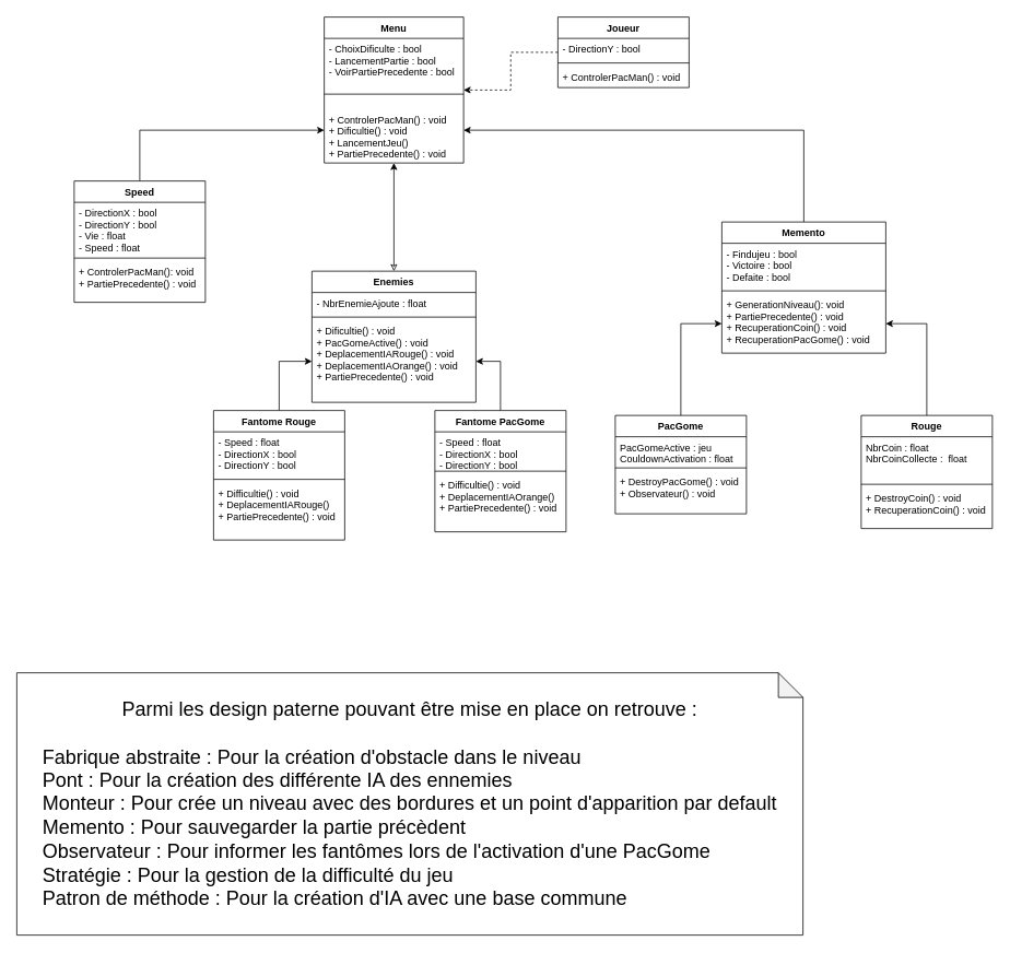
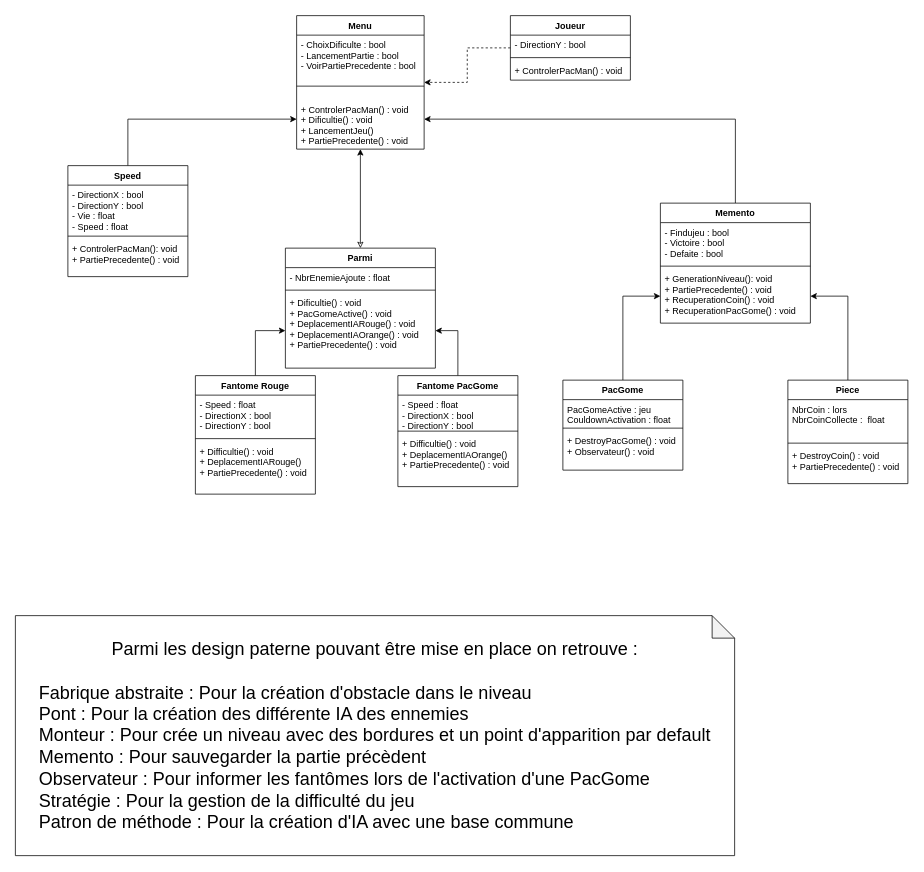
  <mxCell id="0" />
  <mxCell id="1" parent="0" />
  <mxCell id="2" style="edgeStyle=orthogonalEdgeStyle;rounded=0;orthogonalLoop=1;jettySize=auto;html=1;fontSize=24;" edge="1" parent="1" source="3" target="11"><mxGeometry relative="1" as="geometry" /></mxCell>
  <mxCell id="3" value="Speed" style="swimlane;fontStyle=1;align=center;verticalAlign=top;childLayout=stackLayout;horizontal=1;startSize=26;horizontalStack=0;resizeParent=1;resizeParentMax=0;resizeLast=0;collapsible=1;marginBottom=0;" vertex="1" parent="1"><mxGeometry x="90" y="220" width="160" height="148" as="geometry" /></mxCell>
  <mxCell id="4" value="- DirectionX : bool&#10;- DirectionY : bool&#10;- Vie : float&#10;- Speed : float" style="text;strokeColor=none;fillColor=none;align=left;verticalAlign=top;spacingLeft=4;spacingRight=4;overflow=hidden;rotatable=0;points=[[0,0.5],[1,0.5]];portConstraint=eastwest;" vertex="1" parent="3"><mxGeometry y="26" width="160" height="64" as="geometry" /></mxCell>
  <mxCell id="5" value="" style="line;strokeWidth=1;fillColor=none;align=left;verticalAlign=middle;spacingTop=-1;spacingLeft=3;spacingRight=3;rotatable=0;labelPosition=right;points=[];portConstraint=eastwest;" vertex="1" parent="3"><mxGeometry y="90" width="160" height="8" as="geometry" /></mxCell>
  <mxCell id="6" value="+ ControlerPacMan(): void &#10;+ PartiePrecedente() : void &#10;" style="text;strokeColor=none;fillColor=none;align=left;verticalAlign=top;spacingLeft=4;spacingRight=4;overflow=hidden;rotatable=0;points=[[0,0.5],[1,0.5]];portConstraint=eastwest;" vertex="1" parent="3"><mxGeometry y="98" width="160" height="50" as="geometry" /></mxCell>
  <mxCell id="7" style="edgeStyle=orthogonalEdgeStyle;rounded=0;orthogonalLoop=1;jettySize=auto;html=1;fontSize=24;startArrow=classic;startFill=1;endArrow=classic;endFill=0;" edge="1" parent="1" source="8" target="17"><mxGeometry relative="1" as="geometry" /></mxCell>
  <mxCell id="8" value="Menu" style="swimlane;fontStyle=1;align=center;verticalAlign=top;childLayout=stackLayout;horizontal=1;startSize=26;horizontalStack=0;resizeParent=1;resizeParentMax=0;resizeLast=0;collapsible=1;marginBottom=0;" vertex="1" parent="1"><mxGeometry x="395" y="20" width="170" height="178" as="geometry" /></mxCell>
  <mxCell id="9" value="- ChoixDificulte : bool&#10;- LancementPartie : bool&#10;- VoirPartiePrecedente : bool" style="text;strokeColor=none;fillColor=none;align=left;verticalAlign=top;spacingLeft=4;spacingRight=4;overflow=hidden;rotatable=0;points=[[0,0.5],[1,0.5]];portConstraint=eastwest;" vertex="1" parent="8"><mxGeometry y="26" width="170" height="64" as="geometry" /></mxCell>
  <mxCell id="10" value="" style="line;strokeWidth=1;fillColor=none;align=left;verticalAlign=middle;spacingTop=-1;spacingLeft=3;spacingRight=3;rotatable=0;labelPosition=right;points=[];portConstraint=eastwest;" vertex="1" parent="8"><mxGeometry y="90" width="170" height="8" as="geometry" /></mxCell>
  <mxCell id="11" value="&#10;+ ControlerPacMan() : void&#10;+ Dificultie() : void&#10;+ LancementJeu()&#10;+ PartiePrecedente() : void &#10;" style="text;strokeColor=none;fillColor=none;align=left;verticalAlign=top;spacingLeft=4;spacingRight=4;overflow=hidden;rotatable=0;points=[[0,0.5],[1,0.5]];portConstraint=eastwest;" vertex="1" parent="8"><mxGeometry y="98" width="170" height="80" as="geometry" /></mxCell>
  <mxCell id="12" style="edgeStyle=orthogonalEdgeStyle;rounded=0;orthogonalLoop=1;jettySize=auto;html=1;fontSize=24;" edge="1" parent="1" source="13" target="11"><mxGeometry relative="1" as="geometry" /></mxCell>
  <mxCell id="13" value="Memento" style="swimlane;fontStyle=1;align=center;verticalAlign=top;childLayout=stackLayout;horizontal=1;startSize=26;horizontalStack=0;resizeParent=1;resizeParentMax=0;resizeLast=0;collapsible=1;marginBottom=0;" vertex="1" parent="1"><mxGeometry x="880" y="270" width="200" height="160" as="geometry" /></mxCell>
  <mxCell id="14" value="- Findujeu : bool&#10;- Victoire : bool &#10;- Defaite : bool " style="text;strokeColor=none;fillColor=none;align=left;verticalAlign=top;spacingLeft=4;spacingRight=4;overflow=hidden;rotatable=0;points=[[0,0.5],[1,0.5]];portConstraint=eastwest;" vertex="1" parent="13"><mxGeometry y="26" width="200" height="54" as="geometry" /></mxCell>
  <mxCell id="15" value="" style="line;strokeWidth=1;fillColor=none;align=left;verticalAlign=middle;spacingTop=-1;spacingLeft=3;spacingRight=3;rotatable=0;labelPosition=right;points=[];portConstraint=eastwest;" vertex="1" parent="13"><mxGeometry y="80" width="200" height="8" as="geometry" /></mxCell>
  <mxCell id="16" value="+ GenerationNiveau(): void&#10;+ PartiePrecedente() : void &#10;+ RecuperationCoin() : void&#10;+ RecuperationPacGome() : void&#10;" style="text;strokeColor=none;fillColor=none;align=left;verticalAlign=top;spacingLeft=4;spacingRight=4;overflow=hidden;rotatable=0;points=[[0,0.5],[1,0.5]];portConstraint=eastwest;" vertex="1" parent="13"><mxGeometry y="88" width="200" height="72" as="geometry" /></mxCell>
- <mxCell id="17" value="Enemies" style="swimlane;fontStyle=1;align=center;verticalAlign=top;childLayout=stackLayout;horizontal=1;startSize=26;horizontalStack=0;resizeParent=1;resizeParentMax=0;resizeLast=0;collapsible=1;marginBottom=0;" vertex="1" parent="1"><mxGeometry x="380" y="330" width="200" height="160" as="geometry" /></mxCell>
+ <mxCell id="17" value="Parmi" style="swimlane;fontStyle=1;align=center;verticalAlign=top;childLayout=stackLayout;horizontal=1;startSize=26;horizontalStack=0;resizeParent=1;resizeParentMax=0;resizeLast=0;collapsible=1;marginBottom=0;" vertex="1" parent="1"><mxGeometry x="380" y="330" width="200" height="160" as="geometry" /></mxCell>
  <mxCell id="18" value="- NbrEnemieAjoute : float" style="text;strokeColor=none;fillColor=none;align=left;verticalAlign=top;spacingLeft=4;spacingRight=4;overflow=hidden;rotatable=0;points=[[0,0.5],[1,0.5]];portConstraint=eastwest;" vertex="1" parent="17"><mxGeometry y="26" width="200" height="26" as="geometry" /></mxCell>
  <mxCell id="19" value="" style="line;strokeWidth=1;fillColor=none;align=left;verticalAlign=middle;spacingTop=-1;spacingLeft=3;spacingRight=3;rotatable=0;labelPosition=right;points=[];portConstraint=eastwest;" vertex="1" parent="17"><mxGeometry y="52" width="200" height="8" as="geometry" /></mxCell>
  <mxCell id="20" value="+ Dificultie() : void&#10;+ PacGomeActive() : void&#10;+ DeplacementIARouge() : void&#10;+ DeplacementIAOrange() : void&#10;+ PartiePrecedente() : void &#10;&#10;&#10;" style="text;strokeColor=none;fillColor=none;align=left;verticalAlign=top;spacingLeft=4;spacingRight=4;overflow=hidden;rotatable=0;points=[[0,0.5],[1,0.5]];portConstraint=eastwest;" vertex="1" parent="17"><mxGeometry y="60" width="200" height="100" as="geometry" /></mxCell>
  <mxCell id="21" style="edgeStyle=orthogonalEdgeStyle;rounded=0;orthogonalLoop=1;jettySize=auto;html=1;dashed=1;" edge="1" parent="1" source="22" target="8"><mxGeometry relative="1" as="geometry" /></mxCell>
  <mxCell id="22" value="Joueur" style="swimlane;fontStyle=1;align=center;verticalAlign=top;childLayout=stackLayout;horizontal=1;startSize=26;horizontalStack=0;resizeParent=1;resizeParentMax=0;resizeLast=0;collapsible=1;marginBottom=0;" vertex="1" parent="1"><mxGeometry x="680" y="20" width="160" height="86" as="geometry" /></mxCell>
  <mxCell id="23" value="- DirectionY : bool" style="text;strokeColor=none;fillColor=none;align=left;verticalAlign=top;spacingLeft=4;spacingRight=4;overflow=hidden;rotatable=0;points=[[0,0.5],[1,0.5]];portConstraint=eastwest;" vertex="1" parent="22"><mxGeometry y="26" width="160" height="26" as="geometry" /></mxCell>
  <mxCell id="24" value="" style="line;strokeWidth=1;fillColor=none;align=left;verticalAlign=middle;spacingTop=-1;spacingLeft=3;spacingRight=3;rotatable=0;labelPosition=right;points=[];portConstraint=eastwest;" vertex="1" parent="22"><mxGeometry y="52" width="160" height="8" as="geometry" /></mxCell>
  <mxCell id="25" value="+ ControlerPacMan() : void" style="text;strokeColor=none;fillColor=none;align=left;verticalAlign=top;spacingLeft=4;spacingRight=4;overflow=hidden;rotatable=0;points=[[0,0.5],[1,0.5]];portConstraint=eastwest;" vertex="1" parent="22"><mxGeometry y="60" width="160" height="26" as="geometry" /></mxCell>
  <mxCell id="26" style="edgeStyle=orthogonalEdgeStyle;rounded=0;orthogonalLoop=1;jettySize=auto;html=1;fontSize=24;startArrow=none;startFill=0;endArrow=classic;endFill=1;" edge="1" parent="1" source="27" target="20"><mxGeometry relative="1" as="geometry" /></mxCell>
  <mxCell id="27" value="Fantome Rouge" style="swimlane;fontStyle=1;align=center;verticalAlign=top;childLayout=stackLayout;horizontal=1;startSize=26;horizontalStack=0;resizeParent=1;resizeParentMax=0;resizeLast=0;collapsible=1;marginBottom=0;" vertex="1" parent="1"><mxGeometry x="260" y="500" width="160" height="158" as="geometry" /></mxCell>
  <mxCell id="28" value="- Speed : float&#10;- DirectionX : bool&#10;- DirectionY : bool " style="text;strokeColor=none;fillColor=none;align=left;verticalAlign=top;spacingLeft=4;spacingRight=4;overflow=hidden;rotatable=0;points=[[0,0.5],[1,0.5]];portConstraint=eastwest;" vertex="1" parent="27"><mxGeometry y="26" width="160" height="54" as="geometry" /></mxCell>
  <mxCell id="29" value="" style="line;strokeWidth=1;fillColor=none;align=left;verticalAlign=middle;spacingTop=-1;spacingLeft=3;spacingRight=3;rotatable=0;labelPosition=right;points=[];portConstraint=eastwest;" vertex="1" parent="27"><mxGeometry y="80" width="160" height="8" as="geometry" /></mxCell>
  <mxCell id="30" value="+ Difficultie() : void&#10;+ DeplacementIARouge()&#10;+ PartiePrecedente() : void &#10;" style="text;strokeColor=none;fillColor=none;align=left;verticalAlign=top;spacingLeft=4;spacingRight=4;overflow=hidden;rotatable=0;points=[[0,0.5],[1,0.5]];portConstraint=eastwest;" vertex="1" parent="27"><mxGeometry y="88" width="160" height="70" as="geometry" /></mxCell>
  <mxCell id="31" style="edgeStyle=orthogonalEdgeStyle;rounded=0;orthogonalLoop=1;jettySize=auto;html=1;fontSize=24;startArrow=none;startFill=0;endArrow=classic;endFill=1;" edge="1" parent="1" source="32" target="20"><mxGeometry relative="1" as="geometry" /></mxCell>
  <mxCell id="32" value="Fantome PacGome" style="swimlane;fontStyle=1;align=center;verticalAlign=top;childLayout=stackLayout;horizontal=1;startSize=26;horizontalStack=0;resizeParent=1;resizeParentMax=0;resizeLast=0;collapsible=1;marginBottom=0;" vertex="1" parent="1"><mxGeometry x="530" y="500" width="160" height="148" as="geometry" /></mxCell>
  <mxCell id="33" value="- Speed : float&#10;- DirectionX : bool &#10;- DirectionY : bool" style="text;strokeColor=none;fillColor=none;align=left;verticalAlign=top;spacingLeft=4;spacingRight=4;overflow=hidden;rotatable=0;points=[[0,0.5],[1,0.5]];portConstraint=eastwest;" vertex="1" parent="32"><mxGeometry y="26" width="160" height="44" as="geometry" /></mxCell>
  <mxCell id="34" value="" style="line;strokeWidth=1;fillColor=none;align=left;verticalAlign=middle;spacingTop=-1;spacingLeft=3;spacingRight=3;rotatable=0;labelPosition=right;points=[];portConstraint=eastwest;" vertex="1" parent="32"><mxGeometry y="70" width="160" height="8" as="geometry" /></mxCell>
  <mxCell id="35" value="+ Difficultie() : void&#10;+ DeplacementIAOrange()&#10;+ PartiePrecedente() : void &#10;" style="text;strokeColor=none;fillColor=none;align=left;verticalAlign=top;spacingLeft=4;spacingRight=4;overflow=hidden;rotatable=0;points=[[0,0.5],[1,0.5]];portConstraint=eastwest;" vertex="1" parent="32"><mxGeometry y="78" width="160" height="70" as="geometry" /></mxCell>
  <mxCell id="36" value="&lt;font style=&quot;font-size: 24px&quot;&gt;Parmi les design paterne pouvant être mise en place on retrouve :&lt;br&gt;&lt;br&gt;&lt;/font&gt;&lt;div style=&quot;text-align: left ; font-size: 24px&quot;&gt;&lt;span&gt;&lt;font style=&quot;font-size: 24px&quot;&gt;Fabrique abstraite : Pour la création d'obstacle dans le niveau&lt;/font&gt;&lt;/span&gt;&lt;/div&gt;&lt;div style=&quot;text-align: left ; font-size: 24px&quot;&gt;&lt;span&gt;&lt;font style=&quot;font-size: 24px&quot;&gt;Pont : Pour la création des différente IA des ennemies&lt;/font&gt;&lt;/span&gt;&lt;/div&gt;&lt;div style=&quot;text-align: left ; font-size: 24px&quot;&gt;&lt;span&gt;&lt;font style=&quot;font-size: 24px&quot;&gt;Monteur : Pour crée un niveau avec des bordures et un point d'apparition par default&lt;/font&gt;&lt;/span&gt;&lt;/div&gt;&lt;div style=&quot;text-align: left ; font-size: 24px&quot;&gt;&lt;span&gt;&lt;font style=&quot;font-size: 24px&quot;&gt;Memento : Pour sauvegarder la partie précèdent&amp;nbsp;&lt;/font&gt;&lt;/span&gt;&lt;/div&gt;&lt;div style=&quot;text-align: left ; font-size: 24px&quot;&gt;&lt;span&gt;&lt;font style=&quot;font-size: 24px&quot;&gt;Observateur : Pour informer les fantômes lors de l'activation d'une PacGome&lt;/font&gt;&lt;/span&gt;&lt;/div&gt;&lt;div style=&quot;text-align: left ; font-size: 24px&quot;&gt;&lt;span&gt;&lt;font style=&quot;font-size: 24px&quot;&gt;Stratégie : Pour la gestion de la difficulté du jeu&amp;nbsp;&lt;/font&gt;&lt;/span&gt;&lt;/div&gt;&lt;div style=&quot;text-align: left ; font-size: 24px&quot;&gt;&lt;font style=&quot;font-size: 24px&quot;&gt;Patron de méthode : Pour la création&amp;nbsp;d'IA avec une base commune&lt;/font&gt;&lt;/div&gt;" style="shape=note;whiteSpace=wrap;html=1;backgroundOutline=1;darkOpacity=0.05;" vertex="1" parent="1"><mxGeometry x="20" y="820" width="959" height="320" as="geometry" /></mxCell>
  <mxCell id="37" style="edgeStyle=orthogonalEdgeStyle;rounded=0;orthogonalLoop=1;jettySize=auto;html=1;fontSize=24;startArrow=none;startFill=0;endArrow=classic;endFill=1;" edge="1" parent="1" source="38" target="16"><mxGeometry relative="1" as="geometry" /></mxCell>
- <mxCell id="38" value="Rouge&#10;" style="swimlane;fontStyle=1;align=center;verticalAlign=top;childLayout=stackLayout;horizontal=1;startSize=26;horizontalStack=0;resizeParent=1;resizeParentMax=0;resizeLast=0;collapsible=1;marginBottom=0;" vertex="1" parent="1"><mxGeometry x="1050" y="506" width="160" height="138" as="geometry" /></mxCell>
- <mxCell id="39" value="NbrCoin : float&#10;NbrCoinCollecte :  float" style="text;strokeColor=none;fillColor=none;align=left;verticalAlign=top;spacingLeft=4;spacingRight=4;overflow=hidden;rotatable=0;points=[[0,0.5],[1,0.5]];portConstraint=eastwest;" vertex="1" parent="38"><mxGeometry y="26" width="160" height="54" as="geometry" /></mxCell>
+ <mxCell id="38" value="Piece&#10;" style="swimlane;fontStyle=1;align=center;verticalAlign=top;childLayout=stackLayout;horizontal=1;startSize=26;horizontalStack=0;resizeParent=1;resizeParentMax=0;resizeLast=0;collapsible=1;marginBottom=0;" vertex="1" parent="1"><mxGeometry x="1050" y="506" width="160" height="138" as="geometry" /></mxCell>
+ <mxCell id="39" value="NbrCoin : lors&#10;NbrCoinCollecte :  float" style="text;strokeColor=none;fillColor=none;align=left;verticalAlign=top;spacingLeft=4;spacingRight=4;overflow=hidden;rotatable=0;points=[[0,0.5],[1,0.5]];portConstraint=eastwest;" vertex="1" parent="38"><mxGeometry y="26" width="160" height="54" as="geometry" /></mxCell>
  <mxCell id="40" value="" style="line;strokeWidth=1;fillColor=none;align=left;verticalAlign=middle;spacingTop=-1;spacingLeft=3;spacingRight=3;rotatable=0;labelPosition=right;points=[];portConstraint=eastwest;" vertex="1" parent="38"><mxGeometry y="80" width="160" height="8" as="geometry" /></mxCell>
- <mxCell id="41" value="+ DestroyCoin() : void&#10;+ RecuperationCoin() : void" style="text;strokeColor=none;fillColor=none;align=left;verticalAlign=top;spacingLeft=4;spacingRight=4;overflow=hidden;rotatable=0;points=[[0,0.5],[1,0.5]];portConstraint=eastwest;" vertex="1" parent="38"><mxGeometry y="88" width="160" height="50" as="geometry" /></mxCell>
+ <mxCell id="41" value="+ DestroyCoin() : void&#10;+ PartiePrecedente() : void" style="text;strokeColor=none;fillColor=none;align=left;verticalAlign=top;spacingLeft=4;spacingRight=4;overflow=hidden;rotatable=0;points=[[0,0.5],[1,0.5]];portConstraint=eastwest;" vertex="1" parent="38"><mxGeometry y="88" width="160" height="50" as="geometry" /></mxCell>
  <mxCell id="42" style="edgeStyle=orthogonalEdgeStyle;rounded=0;orthogonalLoop=1;jettySize=auto;html=1;fontSize=24;startArrow=none;startFill=0;endArrow=classic;endFill=1;" edge="1" parent="1" source="43" target="16"><mxGeometry relative="1" as="geometry" /></mxCell>
  <mxCell id="43" value="PacGome" style="swimlane;fontStyle=1;align=center;verticalAlign=top;childLayout=stackLayout;horizontal=1;startSize=26;horizontalStack=0;resizeParent=1;resizeParentMax=0;resizeLast=0;collapsible=1;marginBottom=0;" vertex="1" parent="1"><mxGeometry x="750" y="506" width="160" height="120" as="geometry" /></mxCell>
  <mxCell id="44" value="PacGomeActive : jeu&#10;CouldownActivation : float" style="text;strokeColor=none;fillColor=none;align=left;verticalAlign=top;spacingLeft=4;spacingRight=4;overflow=hidden;rotatable=0;points=[[0,0.5],[1,0.5]];portConstraint=eastwest;" vertex="1" parent="43"><mxGeometry y="26" width="160" height="34" as="geometry" /></mxCell>
  <mxCell id="45" value="" style="line;strokeWidth=1;fillColor=none;align=left;verticalAlign=middle;spacingTop=-1;spacingLeft=3;spacingRight=3;rotatable=0;labelPosition=right;points=[];portConstraint=eastwest;" vertex="1" parent="43"><mxGeometry y="60" width="160" height="8" as="geometry" /></mxCell>
  <mxCell id="46" value="+ DestroyPacGome() : void&#10;+ Observateur() : void&#10;" style="text;strokeColor=none;fillColor=none;align=left;verticalAlign=top;spacingLeft=4;spacingRight=4;overflow=hidden;rotatable=0;points=[[0,0.5],[1,0.5]];portConstraint=eastwest;" vertex="1" parent="43"><mxGeometry y="68" width="160" height="52" as="geometry" /></mxCell>
